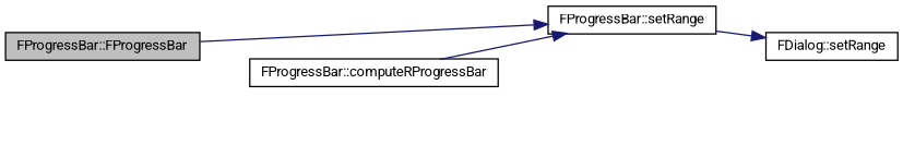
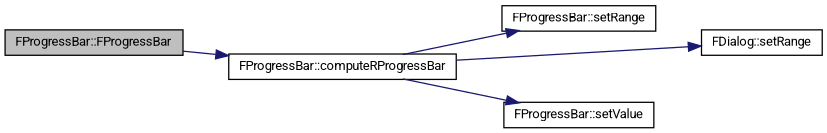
  digraph {
    fontname=Roboto
    rankdir=LR
    node [color=black fillcolor=white fontname=Roboto fontsize=10 shape=record style=filled]
    edge [color=midnightblue fontname=Roboto fontsize=10 labelfontname=Helvetica labelfontsize=10 style=solid]
    n1 [fillcolor=grey75 fontcolor=black height=0.2 label="FProgressBar::FProgressBar" width=0.4]
    n2 [height=0.2 label="FProgressBar::computeRProgressBar" width=0.4]
    n3 [height=0.2 label="FProgressBar::setRange" width=0.4]
    n4 [height=0.2 label="FDialog::setRange" width=0.4]
-   n1 -> n3
+   n5 [height=0.2 label="FProgressBar::setValue" width=0.4]
+   n1 -> n2
    n2 -> n3
-   n3 -> n4
+   n2 -> n4
+   n2 -> n5
  }
